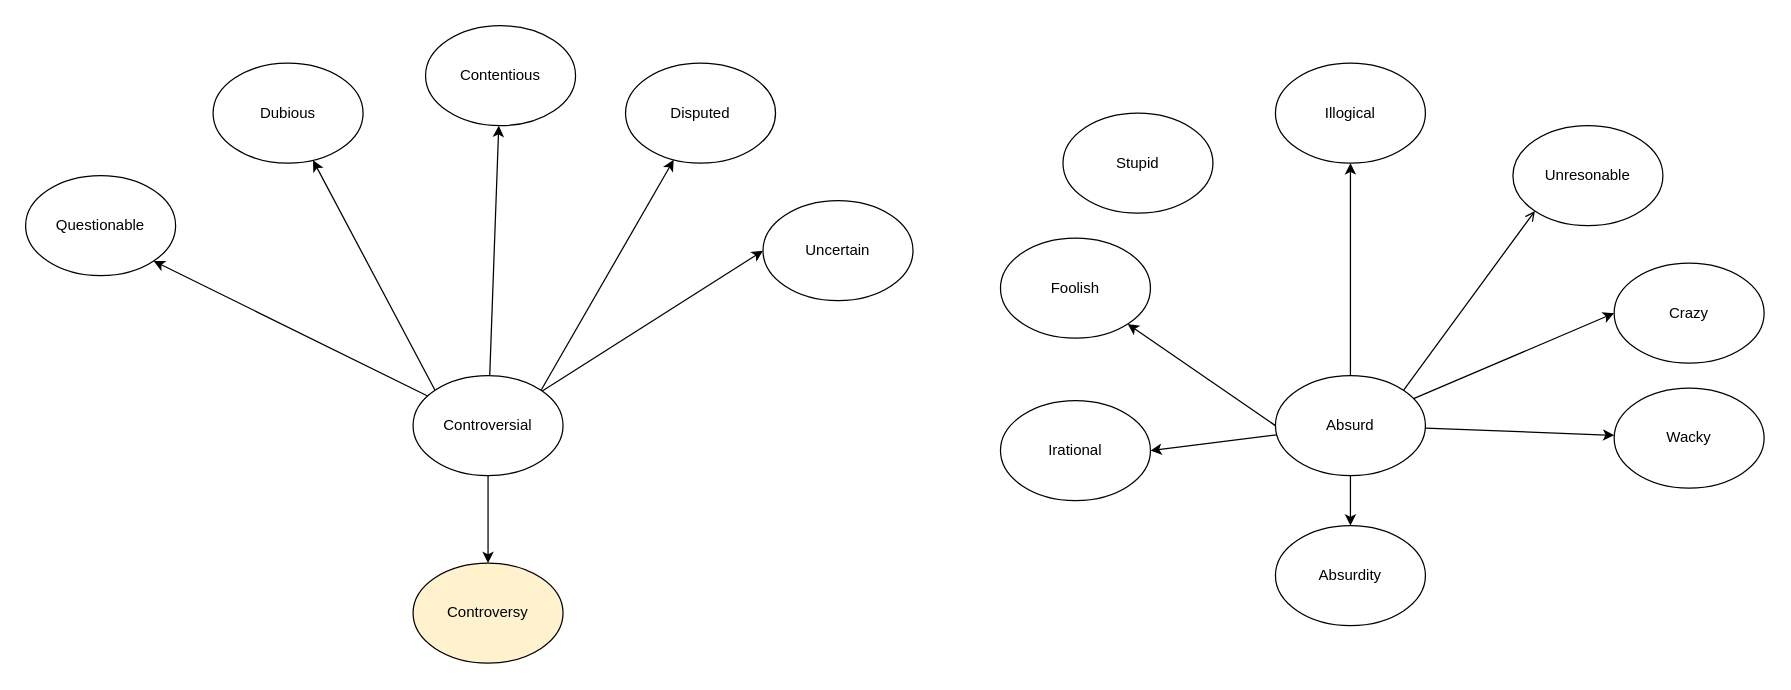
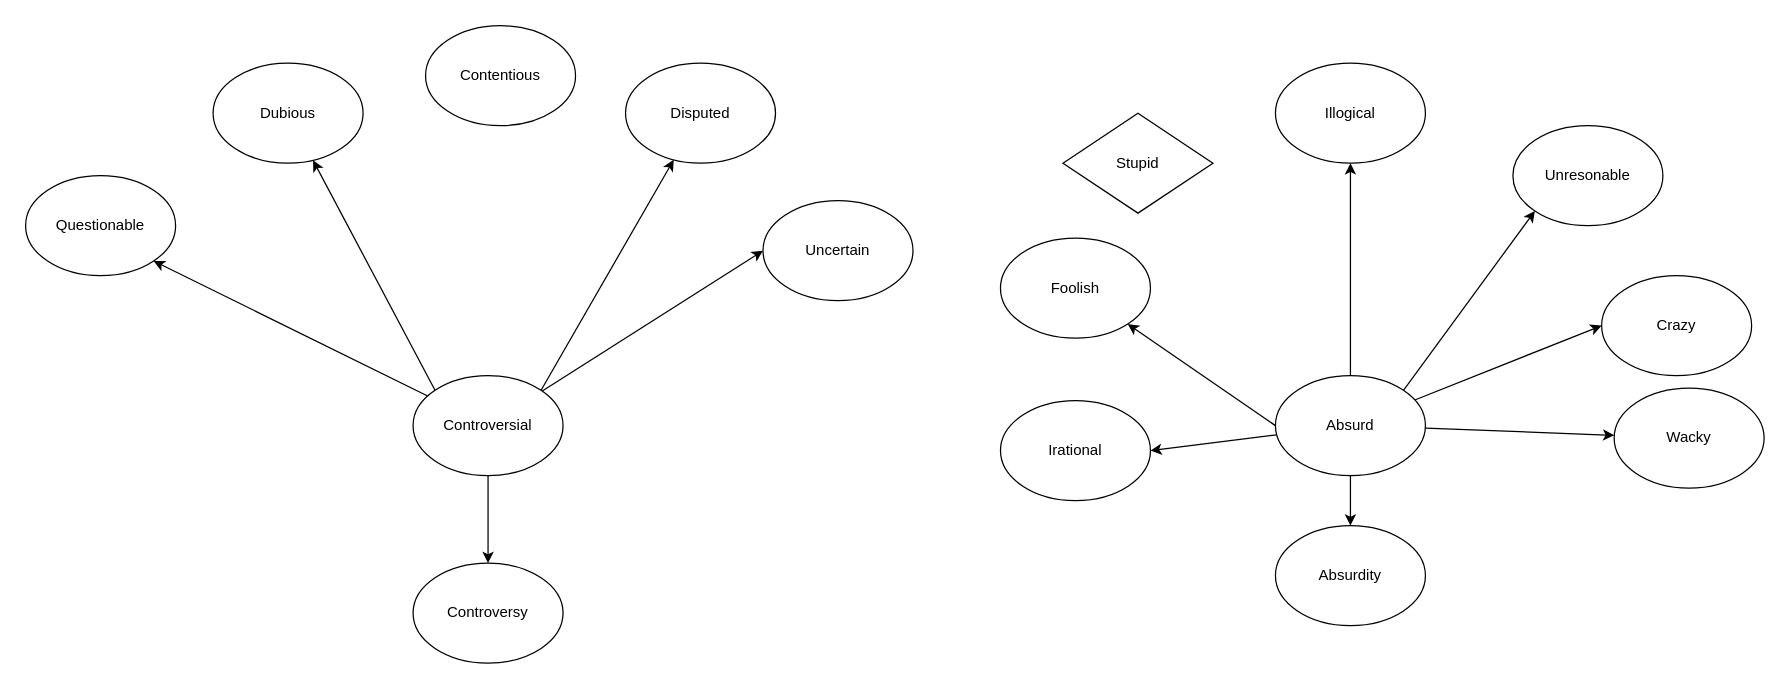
  <mxCell id="0" />
  <mxCell id="1" parent="0" />
- <mxCell id="2" value="" style="rounded=0;orthogonalLoop=1;jettySize=auto;html=1;" edge="1" parent="1" source="8" target="9"><mxGeometry relative="1" as="geometry" /></mxCell>
  <mxCell id="3" style="rounded=0;orthogonalLoop=1;jettySize=auto;html=1;exitX=1;exitY=0;exitDx=0;exitDy=0;" edge="1" parent="1" source="8" target="10"><mxGeometry relative="1" as="geometry" /></mxCell>
  <mxCell id="4" style="edgeStyle=none;rounded=0;orthogonalLoop=1;jettySize=auto;html=1;exitX=0;exitY=0;exitDx=0;exitDy=0;" edge="1" parent="1" source="8" target="11"><mxGeometry relative="1" as="geometry" /></mxCell>
  <mxCell id="5" style="edgeStyle=none;rounded=0;orthogonalLoop=1;jettySize=auto;html=1;entryX=1;entryY=1;entryDx=0;entryDy=0;" edge="1" parent="1" source="8" target="12"><mxGeometry relative="1" as="geometry" /></mxCell>
  <mxCell id="6" style="edgeStyle=none;rounded=0;orthogonalLoop=1;jettySize=auto;html=1;entryX=0;entryY=0.5;entryDx=0;entryDy=0;" edge="1" parent="1" source="8" target="13"><mxGeometry relative="1" as="geometry" /></mxCell>
  <mxCell id="7" value="" style="edgeStyle=none;rounded=0;orthogonalLoop=1;jettySize=auto;html=1;" edge="1" parent="1" source="8" target="14"><mxGeometry relative="1" as="geometry" /></mxCell>
  <mxCell id="8" value="Controversial" style="ellipse;whiteSpace=wrap;html=1;" vertex="1" parent="1"><mxGeometry x="330" y="300" width="120" height="80" as="geometry" /></mxCell>
  <mxCell id="9" value="Contentious" style="ellipse;whiteSpace=wrap;html=1;" vertex="1" parent="1"><mxGeometry x="340" width="120" height="80" as="geometry" y="20" /></mxCell>
  <mxCell id="10" value="Disputed" style="ellipse;whiteSpace=wrap;html=1;" vertex="1" parent="1"><mxGeometry x="500" y="50" width="120" height="80" as="geometry" /></mxCell>
  <mxCell id="11" value="Dubious" style="ellipse;whiteSpace=wrap;html=1;" vertex="1" parent="1"><mxGeometry x="170" y="50" width="120" height="80" as="geometry" /></mxCell>
  <mxCell id="12" value="Questionable" style="ellipse;whiteSpace=wrap;html=1;" vertex="1" parent="1"><mxGeometry x="20" y="140" width="120" height="80" as="geometry" /></mxCell>
  <mxCell id="13" value="Uncertain" style="ellipse;whiteSpace=wrap;html=1;" vertex="1" parent="1"><mxGeometry x="610" y="160" width="120" height="80" as="geometry" /></mxCell>
- <mxCell id="14" value="Controversy" style="ellipse;whiteSpace=wrap;html=1;fillColor=#fff2cc;" vertex="1" parent="1"><mxGeometry x="330" y="450" width="120" height="80" as="geometry" /></mxCell>
+ <mxCell id="14" value="Controversy" style="ellipse;whiteSpace=wrap;html=1;" vertex="1" parent="1"><mxGeometry x="330" y="450" width="120" height="80" as="geometry" /></mxCell>
  <mxCell id="15" value="" style="edgeStyle=none;rounded=0;orthogonalLoop=1;jettySize=auto;html=1;" edge="1" parent="1" source="22" target="23"><mxGeometry relative="1" as="geometry" /></mxCell>
- <mxCell id="16" style="edgeStyle=none;rounded=0;orthogonalLoop=1;jettySize=auto;html=1;exitX=1;exitY=0;exitDx=0;exitDy=0;entryX=0;entryY=1;entryDx=0;entryDy=0;endArrow=open;" edge="1" parent="1" source="22" target="24"><mxGeometry relative="1" as="geometry" /></mxCell>
+ <mxCell id="16" style="edgeStyle=none;rounded=0;orthogonalLoop=1;jettySize=auto;html=1;exitX=1;exitY=0;exitDx=0;exitDy=0;entryX=0;entryY=1;entryDx=0;entryDy=0;" edge="1" parent="1" source="22" target="24"><mxGeometry relative="1" as="geometry" /></mxCell>
  <mxCell id="17" style="edgeStyle=none;rounded=0;orthogonalLoop=1;jettySize=auto;html=1;entryX=0;entryY=0.5;entryDx=0;entryDy=0;" edge="1" parent="1" source="22" target="25"><mxGeometry relative="1" as="geometry" /></mxCell>
  <mxCell id="18" style="edgeStyle=none;rounded=0;orthogonalLoop=1;jettySize=auto;html=1;exitX=0;exitY=0.5;exitDx=0;exitDy=0;" edge="1" parent="1" source="22" target="27"><mxGeometry relative="1" as="geometry" /></mxCell>
  <mxCell id="19" style="edgeStyle=none;rounded=0;orthogonalLoop=1;jettySize=auto;html=1;entryX=1;entryY=0.5;entryDx=0;entryDy=0;" edge="1" parent="1" source="22" target="28"><mxGeometry relative="1" as="geometry" /></mxCell>
  <mxCell id="20" style="edgeStyle=none;rounded=0;orthogonalLoop=1;jettySize=auto;html=1;" edge="1" parent="1" source="22" target="29"><mxGeometry relative="1" as="geometry" /></mxCell>
  <mxCell id="21" value="" style="edgeStyle=none;rounded=0;orthogonalLoop=1;jettySize=auto;html=1;" edge="1" parent="1" source="22" target="30"><mxGeometry relative="1" as="geometry" /></mxCell>
  <mxCell id="22" value="Absurd" style="ellipse;whiteSpace=wrap;html=1;" vertex="1" parent="1"><mxGeometry x="1020" y="300" width="120" height="80" as="geometry" /></mxCell>
  <mxCell id="23" value="Illogical" style="ellipse;whiteSpace=wrap;html=1;" vertex="1" parent="1"><mxGeometry x="1020" y="50" width="120" height="80" as="geometry" /></mxCell>
  <mxCell id="24" value="Unresonable" style="ellipse;whiteSpace=wrap;html=1;" vertex="1" parent="1"><mxGeometry x="1210" y="100" width="120" height="80" as="geometry" /></mxCell>
- <mxCell id="25" value="Crazy" style="ellipse;whiteSpace=wrap;html=1;" vertex="1" parent="1"><mxGeometry x="1291" y="210" width="120" height="80" as="geometry" /></mxCell>
- <mxCell id="26" value="Stupid" style="ellipse;whiteSpace=wrap;html=1;" vertex="1" parent="1"><mxGeometry x="850" y="90" width="120" height="80" as="geometry" /></mxCell>
+ <mxCell id="25" value="Crazy" style="ellipse;whiteSpace=wrap;html=1;" vertex="1" parent="1"><mxGeometry x="1281" y="220" width="120" height="80" as="geometry" /></mxCell>
+ <mxCell id="26" value="Stupid" style="rhombus;whiteSpace=wrap;html=1;" vertex="1" parent="1"><mxGeometry x="850" y="90" width="120" height="80" as="geometry" /></mxCell>
  <mxCell id="27" value="Foolish" style="ellipse;whiteSpace=wrap;html=1;" vertex="1" parent="1"><mxGeometry x="800" y="190" width="120" height="80" as="geometry" /></mxCell>
  <mxCell id="28" value="Irational" style="ellipse;whiteSpace=wrap;html=1;" vertex="1" parent="1"><mxGeometry x="800" y="320" width="120" height="80" as="geometry" /></mxCell>
  <mxCell id="29" value="Wacky" style="ellipse;whiteSpace=wrap;html=1;" vertex="1" parent="1"><mxGeometry x="1291" y="310" width="120" height="80" as="geometry" /></mxCell>
  <mxCell id="30" value="Absurdity" style="ellipse;whiteSpace=wrap;html=1;" vertex="1" parent="1"><mxGeometry x="1020" y="420" width="120" height="80" as="geometry" /></mxCell>
